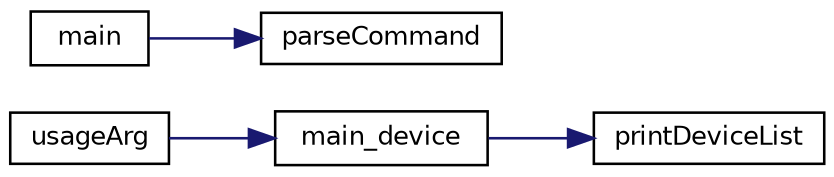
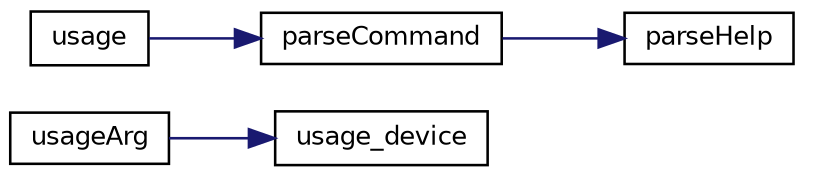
  digraph {
    rankdir=RL
    node [color=black fillcolor=white fontname=Helvetica fontsize=10 shape=record style=filled]
    edge [color=midnightblue dir=back fontname=Helvetica fontsize=10 labelfontname=Helvetica labelfontsize=10 style=solid]
-   n1 [height=0.2 label=printDeviceList width=0.4]
-   n2 [height=0.2 label=main_device width=0.4]
+   n2 [height=0.2 label=usage_device width=0.4]
    n3 [height=0.2 label=usageArg width=0.4]
+   n4 [height=0.2 label=parseHelp width=0.4]
    n5 [height=0.2 label=parseCommand width=0.4]
-   n6 [height=0.2 label=main width=0.4]
-   n1 -> n2
+   n6 [height=0.2 label=usage width=0.4]
    n2 -> n3
+   n4 -> n5
    n5 -> n6
  }
